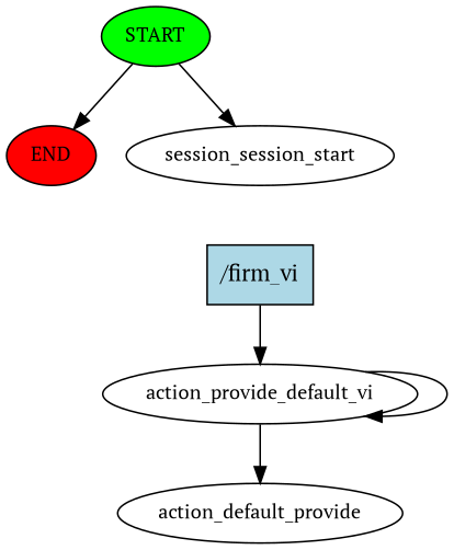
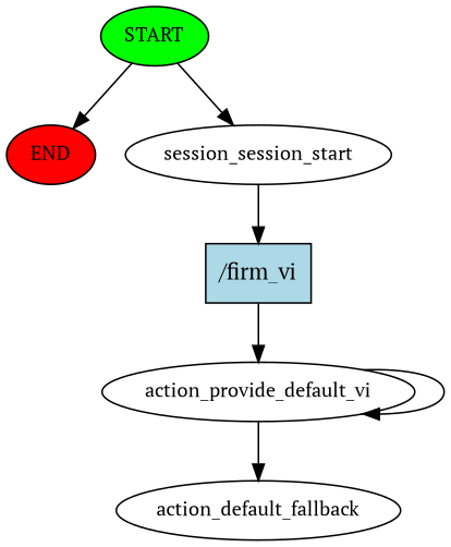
  digraph {
    fontname="PT Serif"
    node [fontname="PT Serif" fontsize=12]
    edge [fontname="PT Serif"]
    n1 [fillcolor=green label=START style=filled]
    n2 [fillcolor=red label=END style=filled]
    n3 [label=session_session_start]
    n4 [fillcolor=lightblue label="/firm_vi" shape=rect style=filled fontsize=""]
    n5 [label=action_provide_default_vi]
-   n6 [label=action_default_provide]
+   n6 [label=action_default_fallback]
    n1 -> n2
    n1 -> n3
+   n3 -> n4
    n4 -> n5
    n5 -> n5
    n5 -> n6
  }
